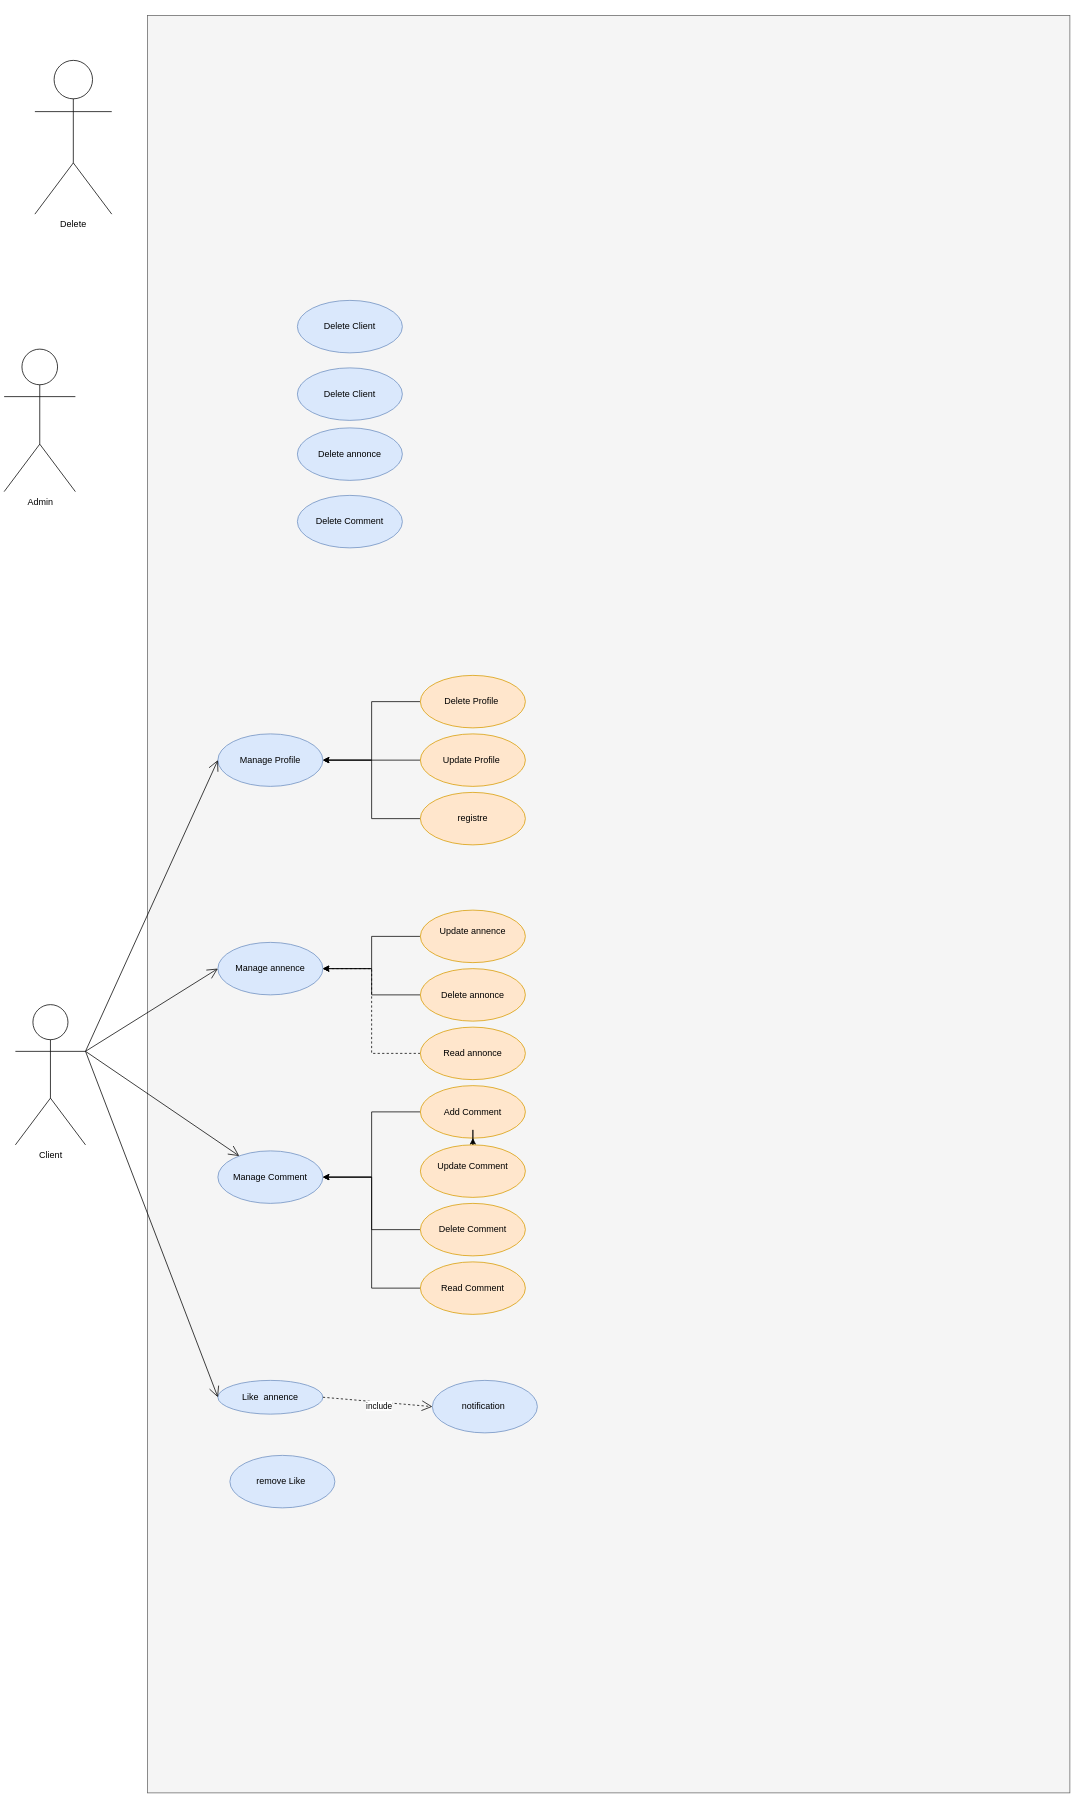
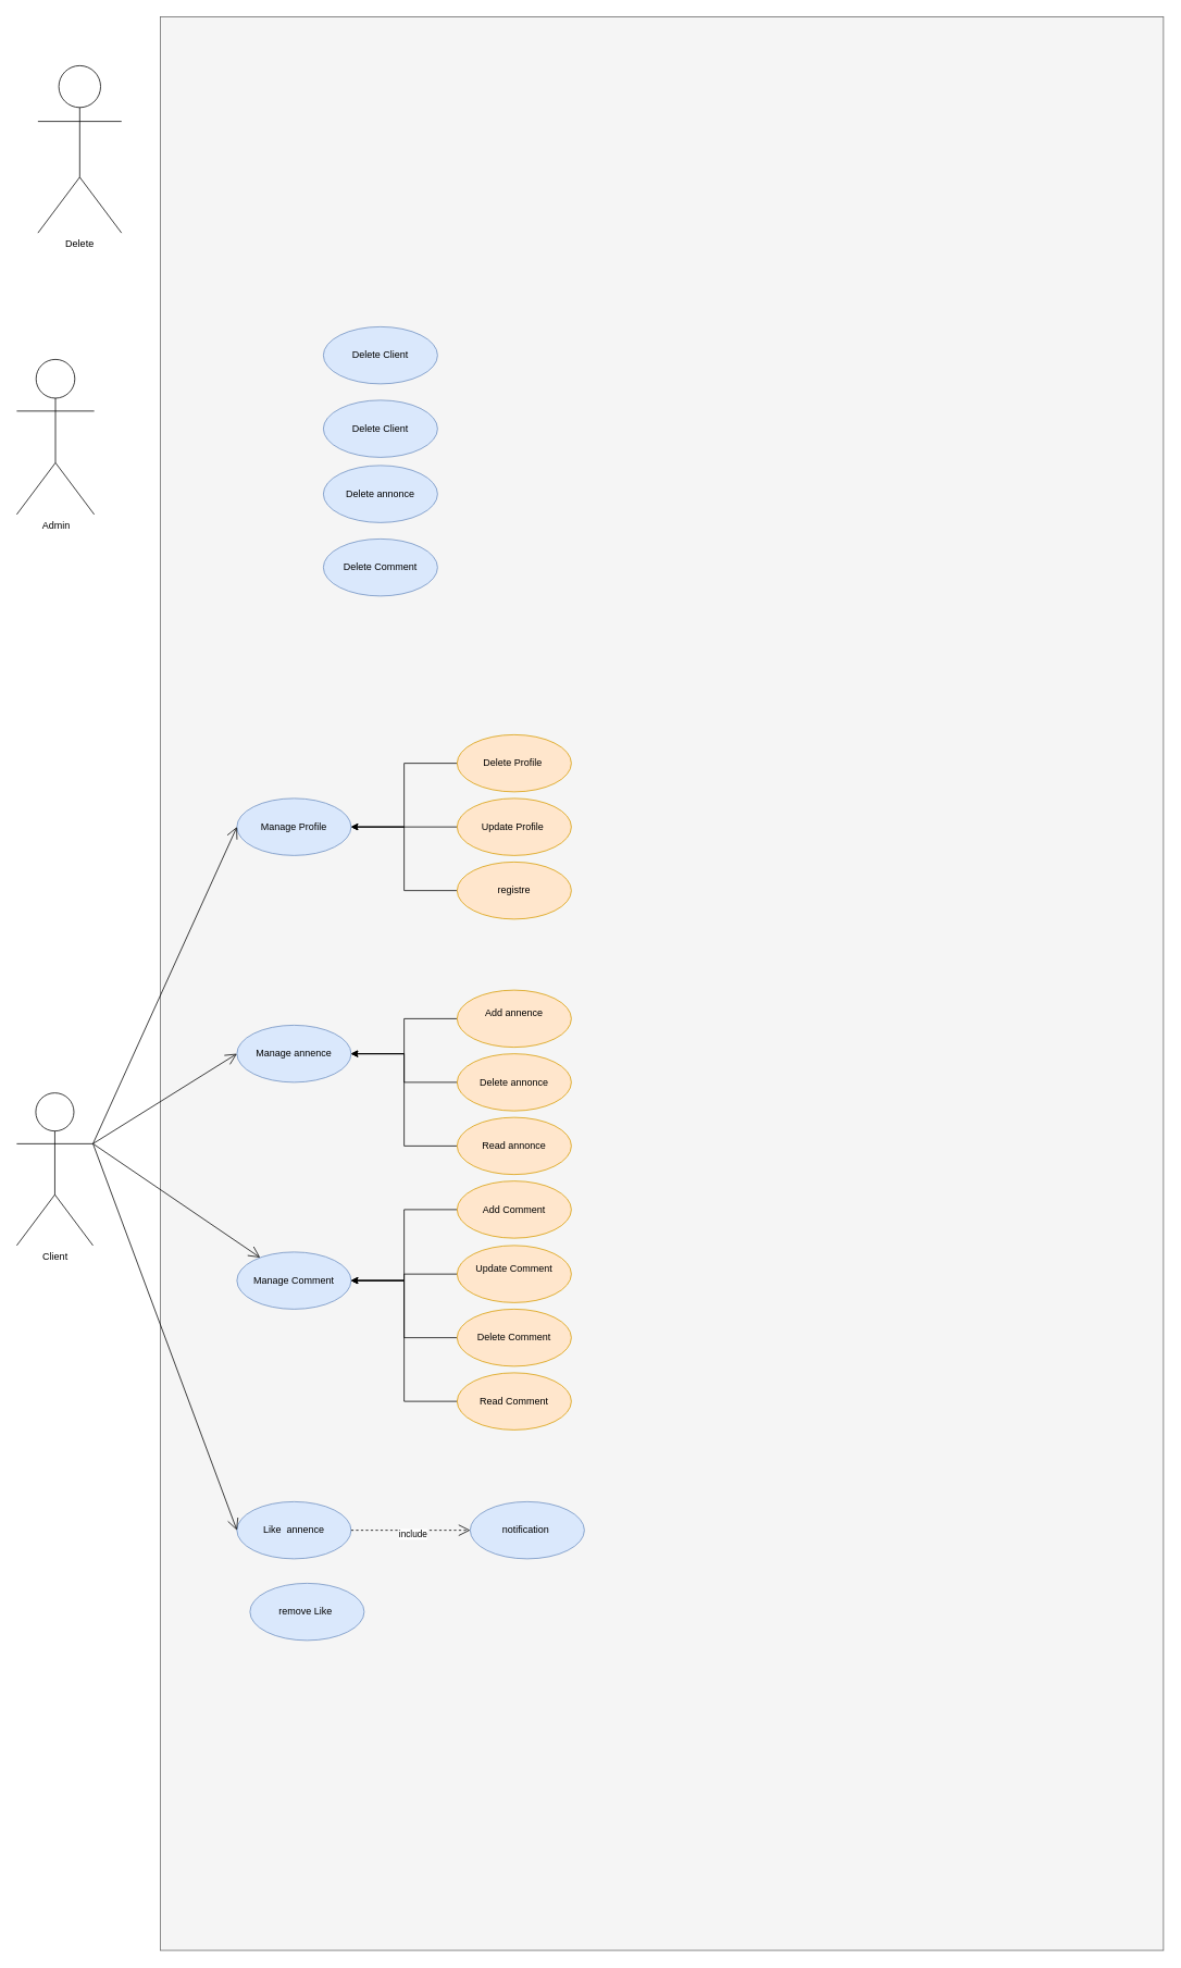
  <mxCell id="0" />
  <mxCell id="1" parent="0" />
  <mxCell id="2" value="" style="html=1;whiteSpace=wrap;movable=1;resizable=1;rotatable=1;deletable=1;editable=1;locked=0;connectable=1;fillColor=#f5f5f5;fontColor=#333333;strokeColor=#666666;" vertex="1" parent="1"><mxGeometry x="196" y="20" width="1230" height="2370" as="geometry" /></mxCell>
  <mxCell id="3" value="Delete" style="shape=umlActor;verticalLabelPosition=bottom;verticalAlign=top;html=1;outlineConnect=0;" vertex="1" parent="1"><mxGeometry x="46" y="80" width="102.5" height="205" as="geometry" /></mxCell>
- <mxCell id="4" value="Admin" style="shape=umlActor;verticalLabelPosition=bottom;verticalAlign=top;html=1;outlineConnect=0;" vertex="1" parent="1"><mxGeometry x="5" y="465" width="95" height="190" as="geometry" /></mxCell>
+ <mxCell id="4" value="Admin" style="shape=umlActor;verticalLabelPosition=bottom;verticalAlign=top;html=1;outlineConnect=0;" vertex="1" parent="1"><mxGeometry x="20" y="440" width="95" height="190" as="geometry" /></mxCell>
  <mxCell id="5" value="Client" style="shape=umlActor;verticalLabelPosition=bottom;verticalAlign=top;html=1;outlineConnect=0;" vertex="1" parent="1"><mxGeometry x="20" y="1339" width="93.5" height="187" as="geometry" /></mxCell>
  <mxCell id="6" style="edgeStyle=orthogonalEdgeStyle;rounded=0;orthogonalLoop=1;jettySize=auto;html=1;entryX=1;entryY=0.5;entryDx=0;entryDy=0;" edge="1" parent="1" source="7" target="12"><mxGeometry relative="1" as="geometry" /></mxCell>
  <mxCell id="7" value="registre" style="ellipse;whiteSpace=wrap;html=1;fillColor=#ffe6cc;strokeColor=#d79b00;align=center;verticalAlign=middle;" vertex="1" parent="1"><mxGeometry x="560" y="1056" width="140" height="70" as="geometry" /></mxCell>
  <mxCell id="8" style="edgeStyle=orthogonalEdgeStyle;rounded=0;orthogonalLoop=1;jettySize=auto;html=1;entryX=1;entryY=0.5;entryDx=0;entryDy=0;" edge="1" parent="1" source="9" target="12"><mxGeometry relative="1" as="geometry" /></mxCell>
  <mxCell id="9" value="Delete Profile&amp;nbsp;" style="ellipse;whiteSpace=wrap;html=1;fillColor=#ffe6cc;strokeColor=#d79b00;align=center;verticalAlign=middle;" vertex="1" parent="1"><mxGeometry x="560" y="900" width="140" height="70" as="geometry" /></mxCell>
  <mxCell id="10" style="edgeStyle=orthogonalEdgeStyle;rounded=0;orthogonalLoop=1;jettySize=auto;html=1;entryX=1;entryY=0.5;entryDx=0;entryDy=0;" edge="1" parent="1" source="11" target="12"><mxGeometry relative="1" as="geometry" /></mxCell>
  <mxCell id="11" value="Update Profile&amp;nbsp;" style="ellipse;whiteSpace=wrap;html=1;strokeColor=#d79b00;fillColor=#ffe6cc;align=center;verticalAlign=middle;" vertex="1" parent="1"><mxGeometry x="560" y="978" width="140" height="70" as="geometry" /></mxCell>
  <mxCell id="12" value="Manage Profile" style="ellipse;whiteSpace=wrap;html=1;fillColor=#dae8fc;strokeColor=#6c8ebf;" vertex="1" parent="1"><mxGeometry x="290" y="978" width="140" height="70" as="geometry" /></mxCell>
  <mxCell id="13" value="Manage annence" style="ellipse;whiteSpace=wrap;html=1;fillColor=#dae8fc;strokeColor=#6c8ebf;" vertex="1" parent="1"><mxGeometry x="290" y="1256" width="140" height="70" as="geometry" /></mxCell>
  <mxCell id="14" style="edgeStyle=orthogonalEdgeStyle;rounded=0;orthogonalLoop=1;jettySize=auto;html=1;entryX=1;entryY=0.5;entryDx=0;entryDy=0;" edge="1" parent="1" source="15" target="13"><mxGeometry relative="1" as="geometry" /></mxCell>
  <mxCell id="15" value="Delete annonce" style="ellipse;whiteSpace=wrap;html=1;fillColor=#ffe6cc;strokeColor=#d79b00;align=center;verticalAlign=middle;" vertex="1" parent="1"><mxGeometry x="560" y="1291" width="140" height="70" as="geometry" /></mxCell>
  <mxCell id="16" style="edgeStyle=orthogonalEdgeStyle;rounded=0;orthogonalLoop=1;jettySize=auto;html=1;entryX=1;entryY=0.5;entryDx=0;entryDy=0;" edge="1" parent="1" source="17" target="13"><mxGeometry relative="1" as="geometry" /></mxCell>
- <mxCell id="17" value="Update annence&lt;br&gt;&amp;nbsp;" style="ellipse;whiteSpace=wrap;html=1;fillColor=#ffe6cc;strokeColor=#d79b00;align=center;verticalAlign=middle;" vertex="1" parent="1"><mxGeometry x="560" y="1213" width="140" height="70" as="geometry" /></mxCell>
- <mxCell id="18" style="edgeStyle=orthogonalEdgeStyle;rounded=0;orthogonalLoop=1;jettySize=auto;html=1;entryX=1;entryY=0.5;entryDx=0;entryDy=0;dashed=1;" edge="1" parent="1" source="19" target="13"><mxGeometry relative="1" as="geometry" /></mxCell>
+ <mxCell id="17" value="Add annence&lt;br&gt;&amp;nbsp;" style="ellipse;whiteSpace=wrap;html=1;fillColor=#ffe6cc;strokeColor=#d79b00;align=center;verticalAlign=middle;" vertex="1" parent="1"><mxGeometry x="560" y="1213" width="140" height="70" as="geometry" /></mxCell>
+ <mxCell id="18" style="edgeStyle=orthogonalEdgeStyle;rounded=0;orthogonalLoop=1;jettySize=auto;html=1;entryX=1;entryY=0.5;entryDx=0;entryDy=0;" edge="1" parent="1" source="19" target="13"><mxGeometry relative="1" as="geometry" /></mxCell>
  <mxCell id="19" value="Read annonce" style="ellipse;whiteSpace=wrap;html=1;fillColor=#ffe6cc;strokeColor=#d79b00;align=center;verticalAlign=middle;" vertex="1" parent="1"><mxGeometry x="560" y="1369" width="140" height="70" as="geometry" /></mxCell>
  <mxCell id="20" value="Manage Comment" style="ellipse;whiteSpace=wrap;html=1;fillColor=#dae8fc;strokeColor=#6c8ebf;" vertex="1" parent="1"><mxGeometry x="290" y="1534" width="140" height="70" as="geometry" /></mxCell>
  <mxCell id="21" style="edgeStyle=orthogonalEdgeStyle;rounded=0;orthogonalLoop=1;jettySize=auto;html=1;entryX=1;entryY=0.5;entryDx=0;entryDy=0;" edge="1" parent="1" source="22" target="20"><mxGeometry relative="1" as="geometry" /></mxCell>
  <mxCell id="22" value="Add Comment" style="ellipse;whiteSpace=wrap;html=1;fillColor=#ffe6cc;strokeColor=#d79b00;align=center;verticalAlign=middle;" vertex="1" parent="1"><mxGeometry x="560" y="1447" width="140" height="70" as="geometry" /></mxCell>
  <mxCell id="23" style="edgeStyle=orthogonalEdgeStyle;rounded=0;orthogonalLoop=1;jettySize=auto;html=1;entryX=1;entryY=0.5;entryDx=0;entryDy=0;" edge="1" parent="1" source="24" target="20"><mxGeometry relative="1" as="geometry" /></mxCell>
  <mxCell id="24" value="Delete Comment" style="ellipse;whiteSpace=wrap;html=1;fillColor=#ffe6cc;strokeColor=#d79b00;align=center;verticalAlign=middle;" vertex="1" parent="1"><mxGeometry x="560" y="1604" width="140" height="70" as="geometry" /></mxCell>
- <mxCell id="25" style="edgeStyle=orthogonalEdgeStyle;rounded=0;orthogonalLoop=1;jettySize=auto;html=1;" edge="1" parent="1" source="26" target="22"><mxGeometry relative="1" as="geometry" /></mxCell>
+ <mxCell id="25" style="edgeStyle=orthogonalEdgeStyle;rounded=0;orthogonalLoop=1;jettySize=auto;html=1;entryX=1;entryY=0.5;entryDx=0;entryDy=0;" edge="1" parent="1" source="26" target="20"><mxGeometry relative="1" as="geometry" /></mxCell>
  <mxCell id="26" value="Update Comment&lt;br&gt;&amp;nbsp;" style="ellipse;whiteSpace=wrap;html=1;fillColor=#ffe6cc;strokeColor=#d79b00;align=center;verticalAlign=middle;" vertex="1" parent="1"><mxGeometry x="560" y="1526" width="140" height="70" as="geometry" /></mxCell>
  <mxCell id="27" style="edgeStyle=orthogonalEdgeStyle;rounded=0;orthogonalLoop=1;jettySize=auto;html=1;entryX=1;entryY=0.5;entryDx=0;entryDy=0;" edge="1" parent="1" source="28" target="20"><mxGeometry relative="1" as="geometry" /></mxCell>
  <mxCell id="28" value="Read Comment" style="ellipse;whiteSpace=wrap;html=1;fillColor=#ffe6cc;strokeColor=#d79b00;align=center;verticalAlign=middle;" vertex="1" parent="1"><mxGeometry x="560" y="1682" width="140" height="70" as="geometry" /></mxCell>
  <mxCell id="29" value="" style="endArrow=open;endFill=1;endSize=12;html=1;rounded=0;entryX=0;entryY=0.5;entryDx=0;entryDy=0;exitX=1;exitY=0.333;exitDx=0;exitDy=0;exitPerimeter=0;" edge="1" parent="1" source="5" target="12"><mxGeometry width="160" relative="1" as="geometry"><mxPoint x="460" y="1220" as="sourcePoint" /><mxPoint x="620" y="1220" as="targetPoint" /></mxGeometry></mxCell>
  <mxCell id="30" value="" style="endArrow=open;endFill=1;endSize=12;html=1;rounded=0;entryX=0;entryY=0.5;entryDx=0;entryDy=0;exitX=1;exitY=0.333;exitDx=0;exitDy=0;exitPerimeter=0;" edge="1" parent="1" source="5" target="13"><mxGeometry width="160" relative="1" as="geometry"><mxPoint x="130" y="1220" as="sourcePoint" /><mxPoint x="376" y="1107" as="targetPoint" /></mxGeometry></mxCell>
  <mxCell id="31" value="" style="endArrow=open;endFill=1;endSize=12;html=1;rounded=0;exitX=1;exitY=0.333;exitDx=0;exitDy=0;exitPerimeter=0;" edge="1" parent="1" source="5" target="20"><mxGeometry width="160" relative="1" as="geometry"><mxPoint x="154" y="1224" as="sourcePoint" /><mxPoint x="350" y="1040" as="targetPoint" /></mxGeometry></mxCell>
- <mxCell id="32" value="Like&amp;nbsp; annence" style="ellipse;whiteSpace=wrap;html=1;fillColor=#dae8fc;strokeColor=#6c8ebf;" vertex="1" parent="1"><mxGeometry x="290" y="1840" width="140" height="45" as="geometry" /></mxCell>
+ <mxCell id="32" value="Like&amp;nbsp; annence" style="ellipse;whiteSpace=wrap;html=1;fillColor=#dae8fc;strokeColor=#6c8ebf;" vertex="1" parent="1"><mxGeometry x="290" y="1840" width="140" height="70" as="geometry" /></mxCell>
  <mxCell id="33" value="notification&amp;nbsp;" style="ellipse;whiteSpace=wrap;html=1;fillColor=#dae8fc;strokeColor=#6c8ebf;" vertex="1" parent="1"><mxGeometry x="576" y="1840" width="140" height="70" as="geometry" /></mxCell>
  <mxCell id="34" value="include" style="endArrow=open;endSize=12;dashed=1;html=1;rounded=0;exitX=1;exitY=0.5;exitDx=0;exitDy=0;entryX=0;entryY=0.5;entryDx=0;entryDy=0;" edge="1" parent="1" source="32" target="33"><mxGeometry x="0.041" y="-5" width="160" relative="1" as="geometry"><mxPoint x="616" y="1740" as="sourcePoint" /><mxPoint x="186" y="1790" as="targetPoint" /><mxPoint as="offset" /></mxGeometry></mxCell>
  <mxCell id="35" value="" style="endArrow=open;endFill=1;endSize=12;html=1;rounded=0;exitX=1;exitY=0.333;exitDx=0;exitDy=0;exitPerimeter=0;entryX=0;entryY=0.5;entryDx=0;entryDy=0;" edge="1" parent="1" source="5" target="32"><mxGeometry width="160" relative="1" as="geometry"><mxPoint x="124" y="1411" as="sourcePoint" /><mxPoint x="328" y="1551" as="targetPoint" /></mxGeometry></mxCell>
  <mxCell id="36" value="Delete Client" style="ellipse;whiteSpace=wrap;html=1;fillColor=#dae8fc;strokeColor=#6c8ebf;align=center;verticalAlign=middle;" vertex="1" parent="1"><mxGeometry x="396" y="490" width="140" height="70" as="geometry" /></mxCell>
  <mxCell id="37" value="Delete annonce" style="ellipse;whiteSpace=wrap;html=1;fillColor=#dae8fc;strokeColor=#6c8ebf;align=center;verticalAlign=middle;" vertex="1" parent="1"><mxGeometry x="396" y="570" width="140" height="70" as="geometry" /></mxCell>
  <mxCell id="38" value="Delete Comment" style="ellipse;whiteSpace=wrap;html=1;fillColor=#dae8fc;strokeColor=#6c8ebf;align=center;verticalAlign=middle;" vertex="1" parent="1"><mxGeometry x="396" y="660" width="140" height="70" as="geometry" /></mxCell>
  <mxCell id="39" value="Delete Client" style="ellipse;whiteSpace=wrap;html=1;fillColor=#dae8fc;strokeColor=#6c8ebf;align=center;verticalAlign=middle;" vertex="1" parent="1"><mxGeometry x="396" y="400" width="140" height="70" as="geometry" /></mxCell>
  <mxCell id="40" value="remove Like&amp;nbsp;" style="ellipse;whiteSpace=wrap;html=1;fillColor=#dae8fc;strokeColor=#6c8ebf;" vertex="1" parent="1"><mxGeometry x="306" y="1940" width="140" height="70" as="geometry" /></mxCell>
